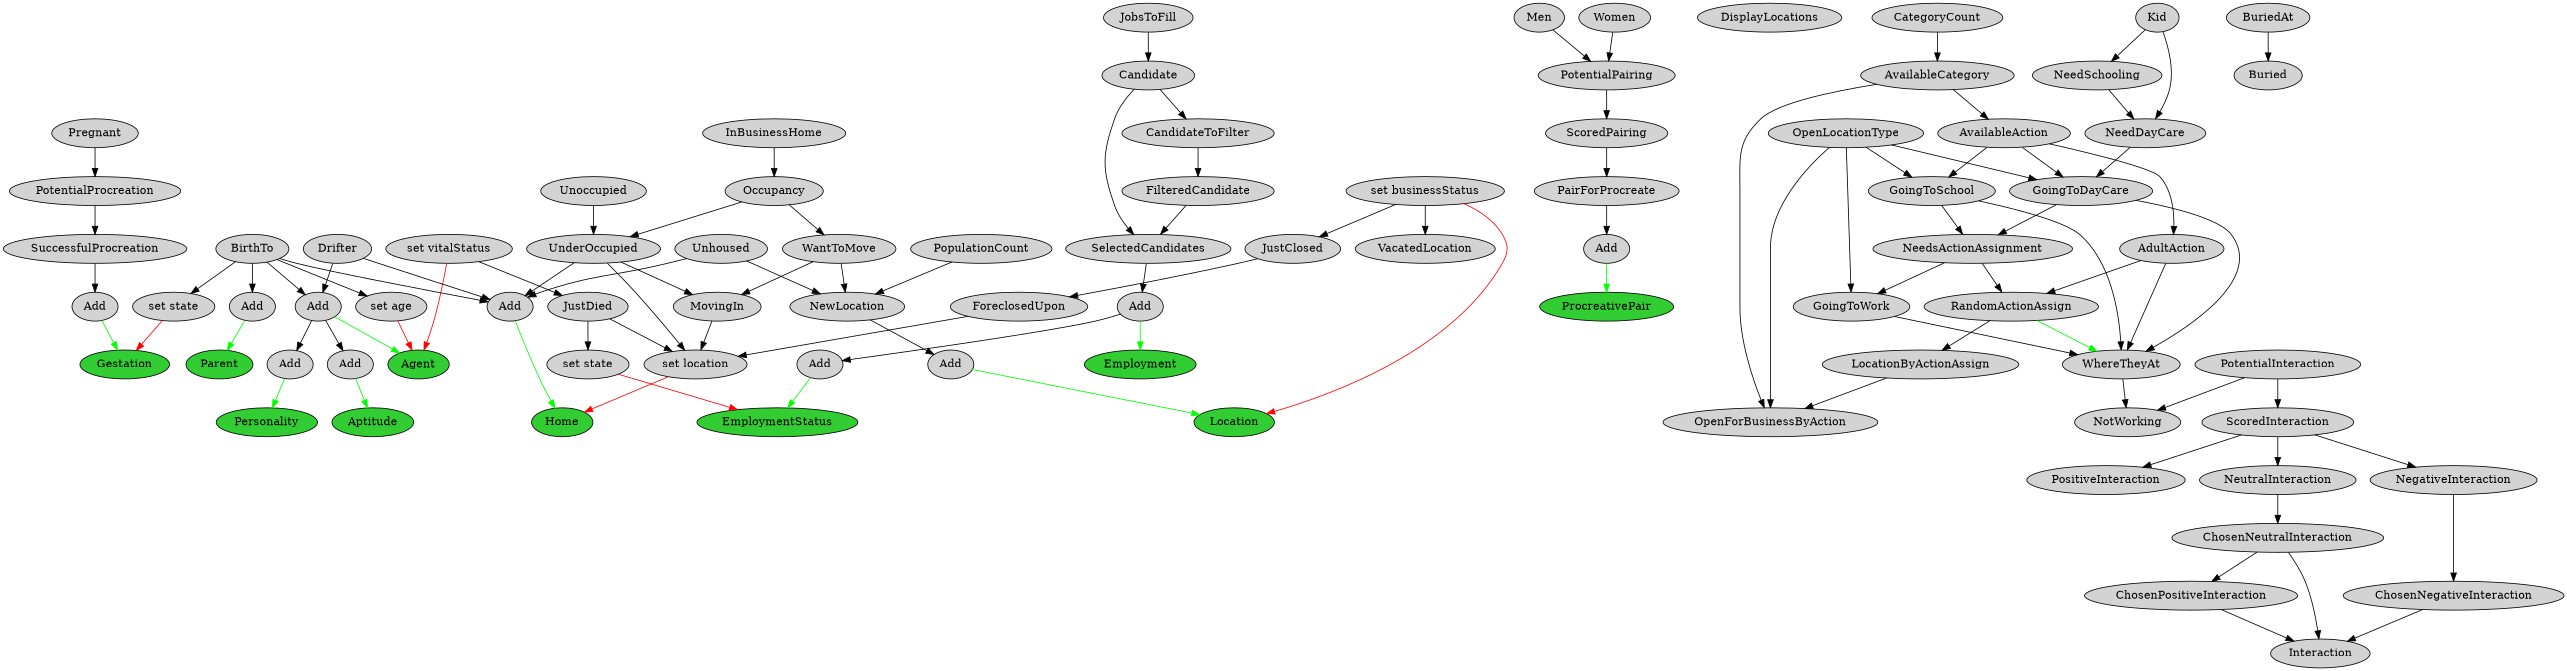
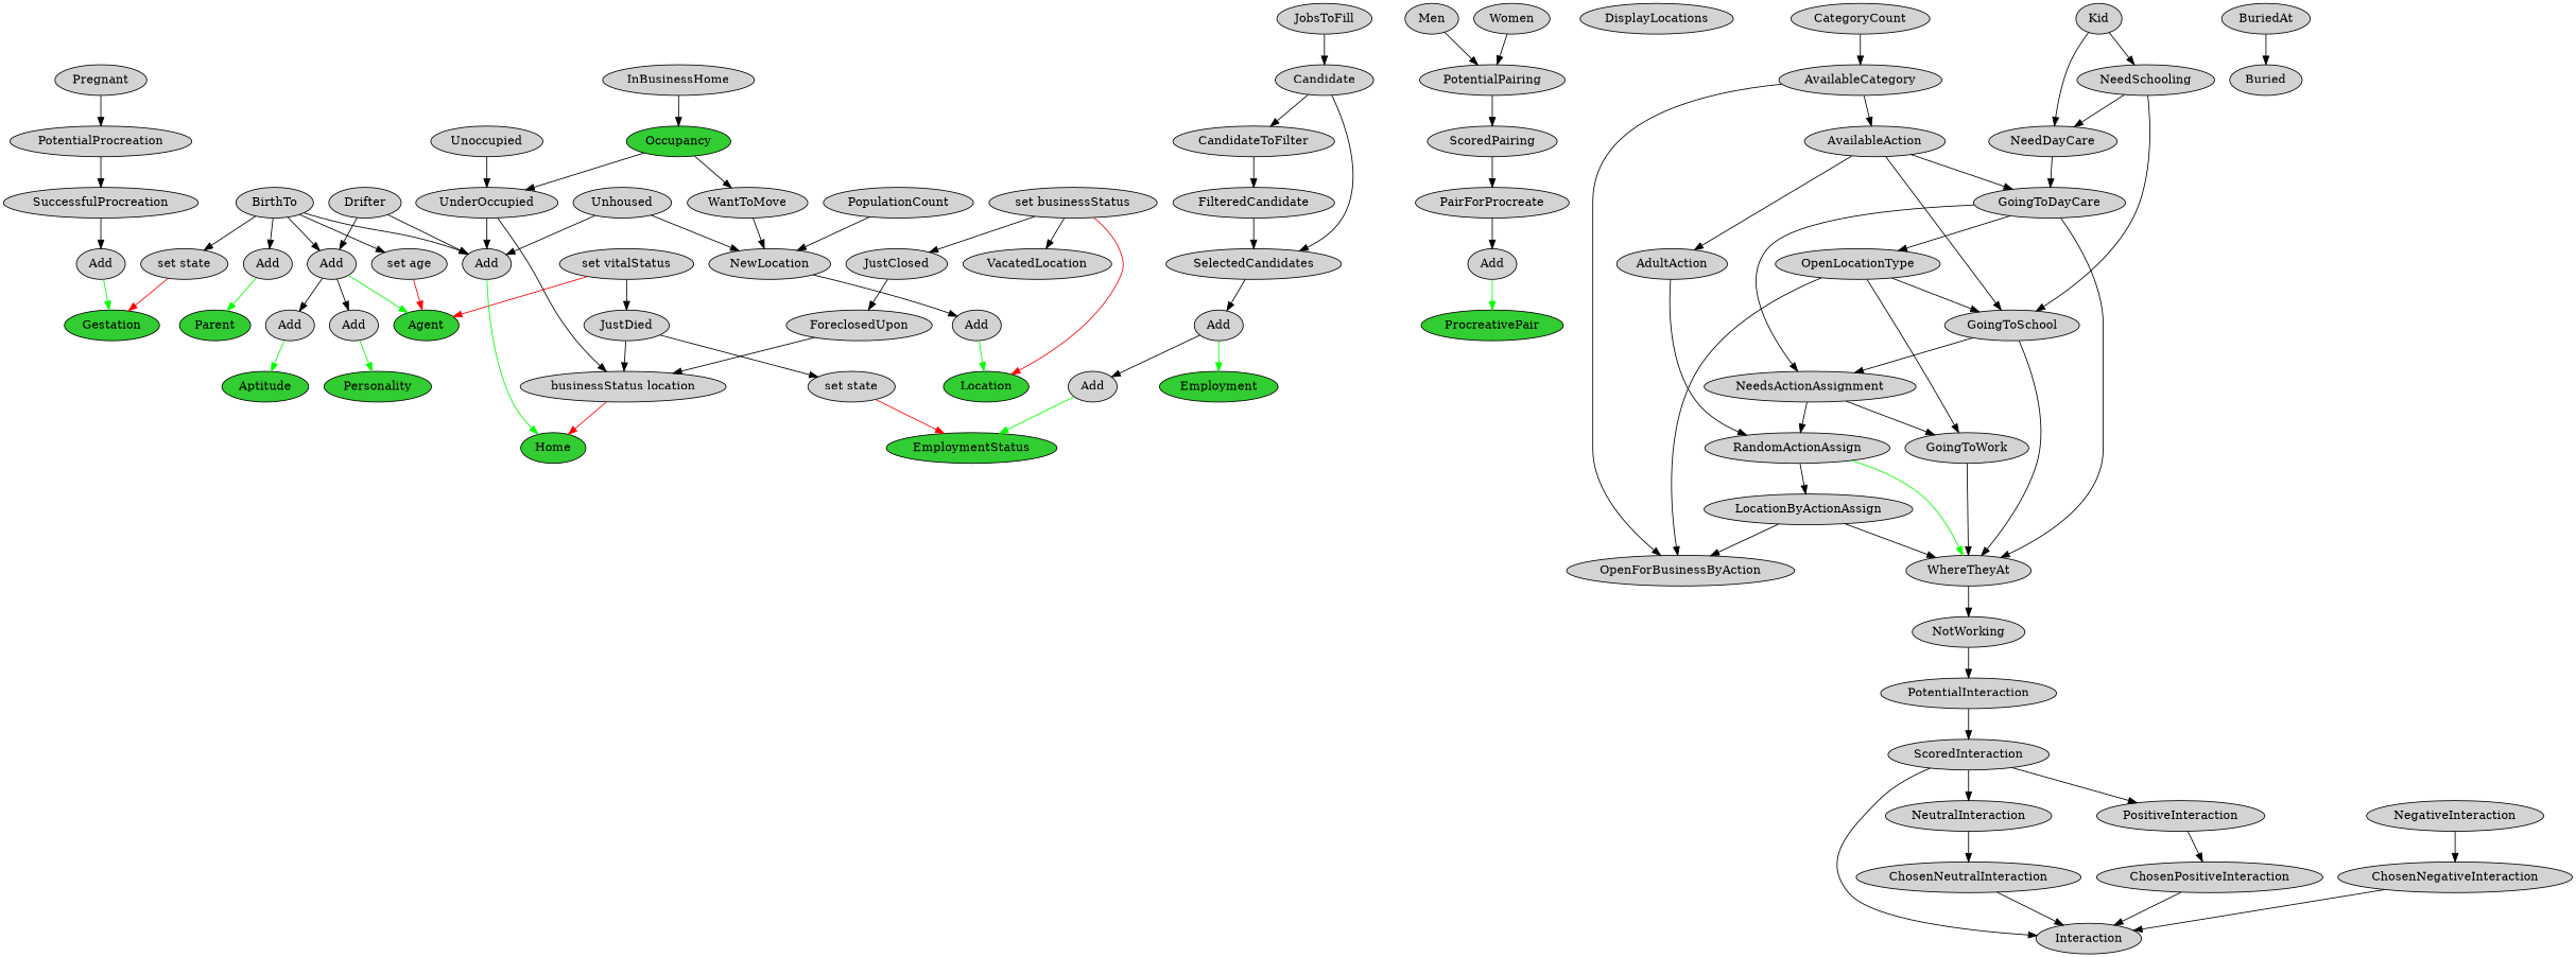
  digraph {
    splines=true
    node [style=filled]
    n1 [fillcolor=limegreen label=Agent]
    n2 [label="set vitalStatus" rank=min]
    n3 [label=JustDied]
-   n4 [label="set location"]
+   n4 [label="businessStatus location"]
    n5 [label="set state"]
    n6 [label="set age"]
    n7 [label=BirthTo rank=min]
    n8 [label=Add]
    n9 [label=Add]
    n10 [label="set state"]
    n11 [label=Add]
    n12 [label=Add]
    n13 [label=Add]
    n14 [fillcolor=limegreen label=Parent]
    n15 [fillcolor=limegreen label=Gestation]
    n16 [fillcolor=limegreen label=Home]
    n17 [fillcolor=limegreen label=Personality]
    n18 [fillcolor=limegreen label=Aptitude]
    n19 [label=Drifter rank=min]
    n20 [label=PopulationCount rank=min]
    n21 [label=NewLocation]
    n22 [label=Add]
    n23 [fillcolor=limegreen label=EmploymentStatus]
    n24 [label=Men rank=min]
    n25 [label=PotentialPairing]
    n26 [label=ScoredPairing]
    n27 [label=Women rank=min]
    n28 [fillcolor=limegreen label=ProcreativePair]
    n29 [label=Add]
    n30 [label=PairForProcreate]
    n31 [label=PotentialProcreation]
    n32 [label=SuccessfulProcreation]
    n33 [label=Add]
    n34 [label=Pregnant rank=min]
    n35 [fillcolor=limegreen label=Location]
    n36 [label="set businessStatus" rank=min]
    n37 [label=JustClosed]
    n38 [label=VacatedLocation]
    n39 [label=ForeclosedUpon]
    n40 [label=WantToMove]
-   n41 [label=MovingIn]
-   n42 [label=Occupancy]
+   n42 [label=Occupancy fillcolor=limegreen]
    n43 [label=UnderOccupied]
    n44 [label=InBusinessHome rank=min]
    n45 [label=Unhoused rank=min]
    n46 [label=DisplayLocations rank=min]
    n47 [label=CategoryCount rank=min]
    n48 [label=AvailableCategory]
    n49 [label=AvailableAction]
    n50 [label=OpenForBusinessByAction]
    n51 [label=GoingToSchool]
    n52 [label=GoingToDayCare]
    n53 [label=AdultAction]
    n54 [label=WhereTheyAt]
    n55 [label=NeedsActionAssignment]
    n56 [label=RandomActionAssign]
    n57 [label=Unoccupied rank=min]
    n58 [label=BuriedAt rank=min]
    n59 [label=Buried]
    n60 [fillcolor=limegreen label=Employment]
    n61 [label=Add]
    n62 [label=Add]
    n63 [label=SelectedCandidates]
    n64 [label=FilteredCandidate]
    n65 [label=CandidateToFilter]
    n66 [label=Candidate]
    n67 [label=JobsToFill rank=min]
    n68 [label=OpenLocationType rank=min]
    n69 [label=GoingToWork]
    n70 [label=Kid rank=min]
    n71 [label=NeedSchooling]
    n72 [label=NeedDayCare]
    n73 [label=NotWorking]
    n74 [label=PotentialInteraction]
    n75 [label=LocationByActionAssign]
    n76 [label=Interaction]
    n77 [label=ChosenPositiveInteraction]
    n78 [label=PositiveInteraction]
    n79 [label=ScoredInteraction]
    n80 [label=NeutralInteraction]
    n81 [label=NegativeInteraction]
    n82 [label=ChosenNeutralInteraction]
    n83 [label=ChosenNegativeInteraction]
    n2 -> n1 [color=red]
    n2 -> n3
    n3 -> n4
    n3 -> n5
    n4 -> n16 [color=red]
    n5 -> n23 [color=red]
    n6 -> n1 [color=red]
    n7 -> n6
    n7 -> n8
    n7 -> n9
    n7 -> n10
    n7 -> n11
    n8 -> n1 [color=green]
    n8 -> n12
    n8 -> n13
    n9 -> n14 [color=green]
    n10 -> n15 [color=red]
    n11 -> n16 [color=green]
    n12 -> n17 [color=green]
    n13 -> n18 [color=green]
    n19 -> n8
    n19 -> n11
    n20 -> n21
    n21 -> n22
    n22 -> n35 [color=green]
    n24 -> n25
    n25 -> n26
    n26 -> n30
    n27 -> n25
    n29 -> n28 [color=green]
    n30 -> n29
    n31 -> n32
    n32 -> n33
    n33 -> n15 [color=green]
    n34 -> n31
    n36 -> n35 [color=red]
    n36 -> n37
    n36 -> n38
    n37 -> n39
    n39 -> n4
    n40 -> n21
-   n40 -> n41
-   n41 -> n4
    n42 -> n40
    n42 -> n43
    n43 -> n4
    n43 -> n11
-   n43 -> n41
    n44 -> n42
    n45 -> n11
    n45 -> n21
    n47 -> n48
    n48 -> n49
    n48 -> n50
    n49 -> n51
    n49 -> n52
    n49 -> n53
    n51 -> n54
    n51 -> n55
    n52 -> n54
    n52 -> n55
    n53 -> n56
    n54 -> n73
    n55 -> n56
    n55 -> n69
    n56 -> n54 [color=green]
    n56 -> n75
    n57 -> n43
    n58 -> n59
    n61 -> n60 [color=green]
    n61 -> n62
    n62 -> n23 [color=green]
    n63 -> n61
    n64 -> n63
    n65 -> n64
    n66 -> n63
    n66 -> n65
    n67 -> n66
    n68 -> n50
    n68 -> n51
-   n68 -> n52
+   n52 -> n68
    n68 -> n69
    n69 -> n54
    n70 -> n71
    n70 -> n72
+   n71 -> n51
    n71 -> n72
    n72 -> n52
-   n74 -> n73
+   n73 -> n74
    n74 -> n79
    n75 -> n50
-   n53 -> n54
+   n75 -> n54
    n77 -> n76
-   n82 -> n77
+   n78 -> n77
    n79 -> n78
    n79 -> n80
-   n79 -> n81
+   n79 -> n76
    n80 -> n82
    n81 -> n83
    n82 -> n76
    n83 -> n76
  }
